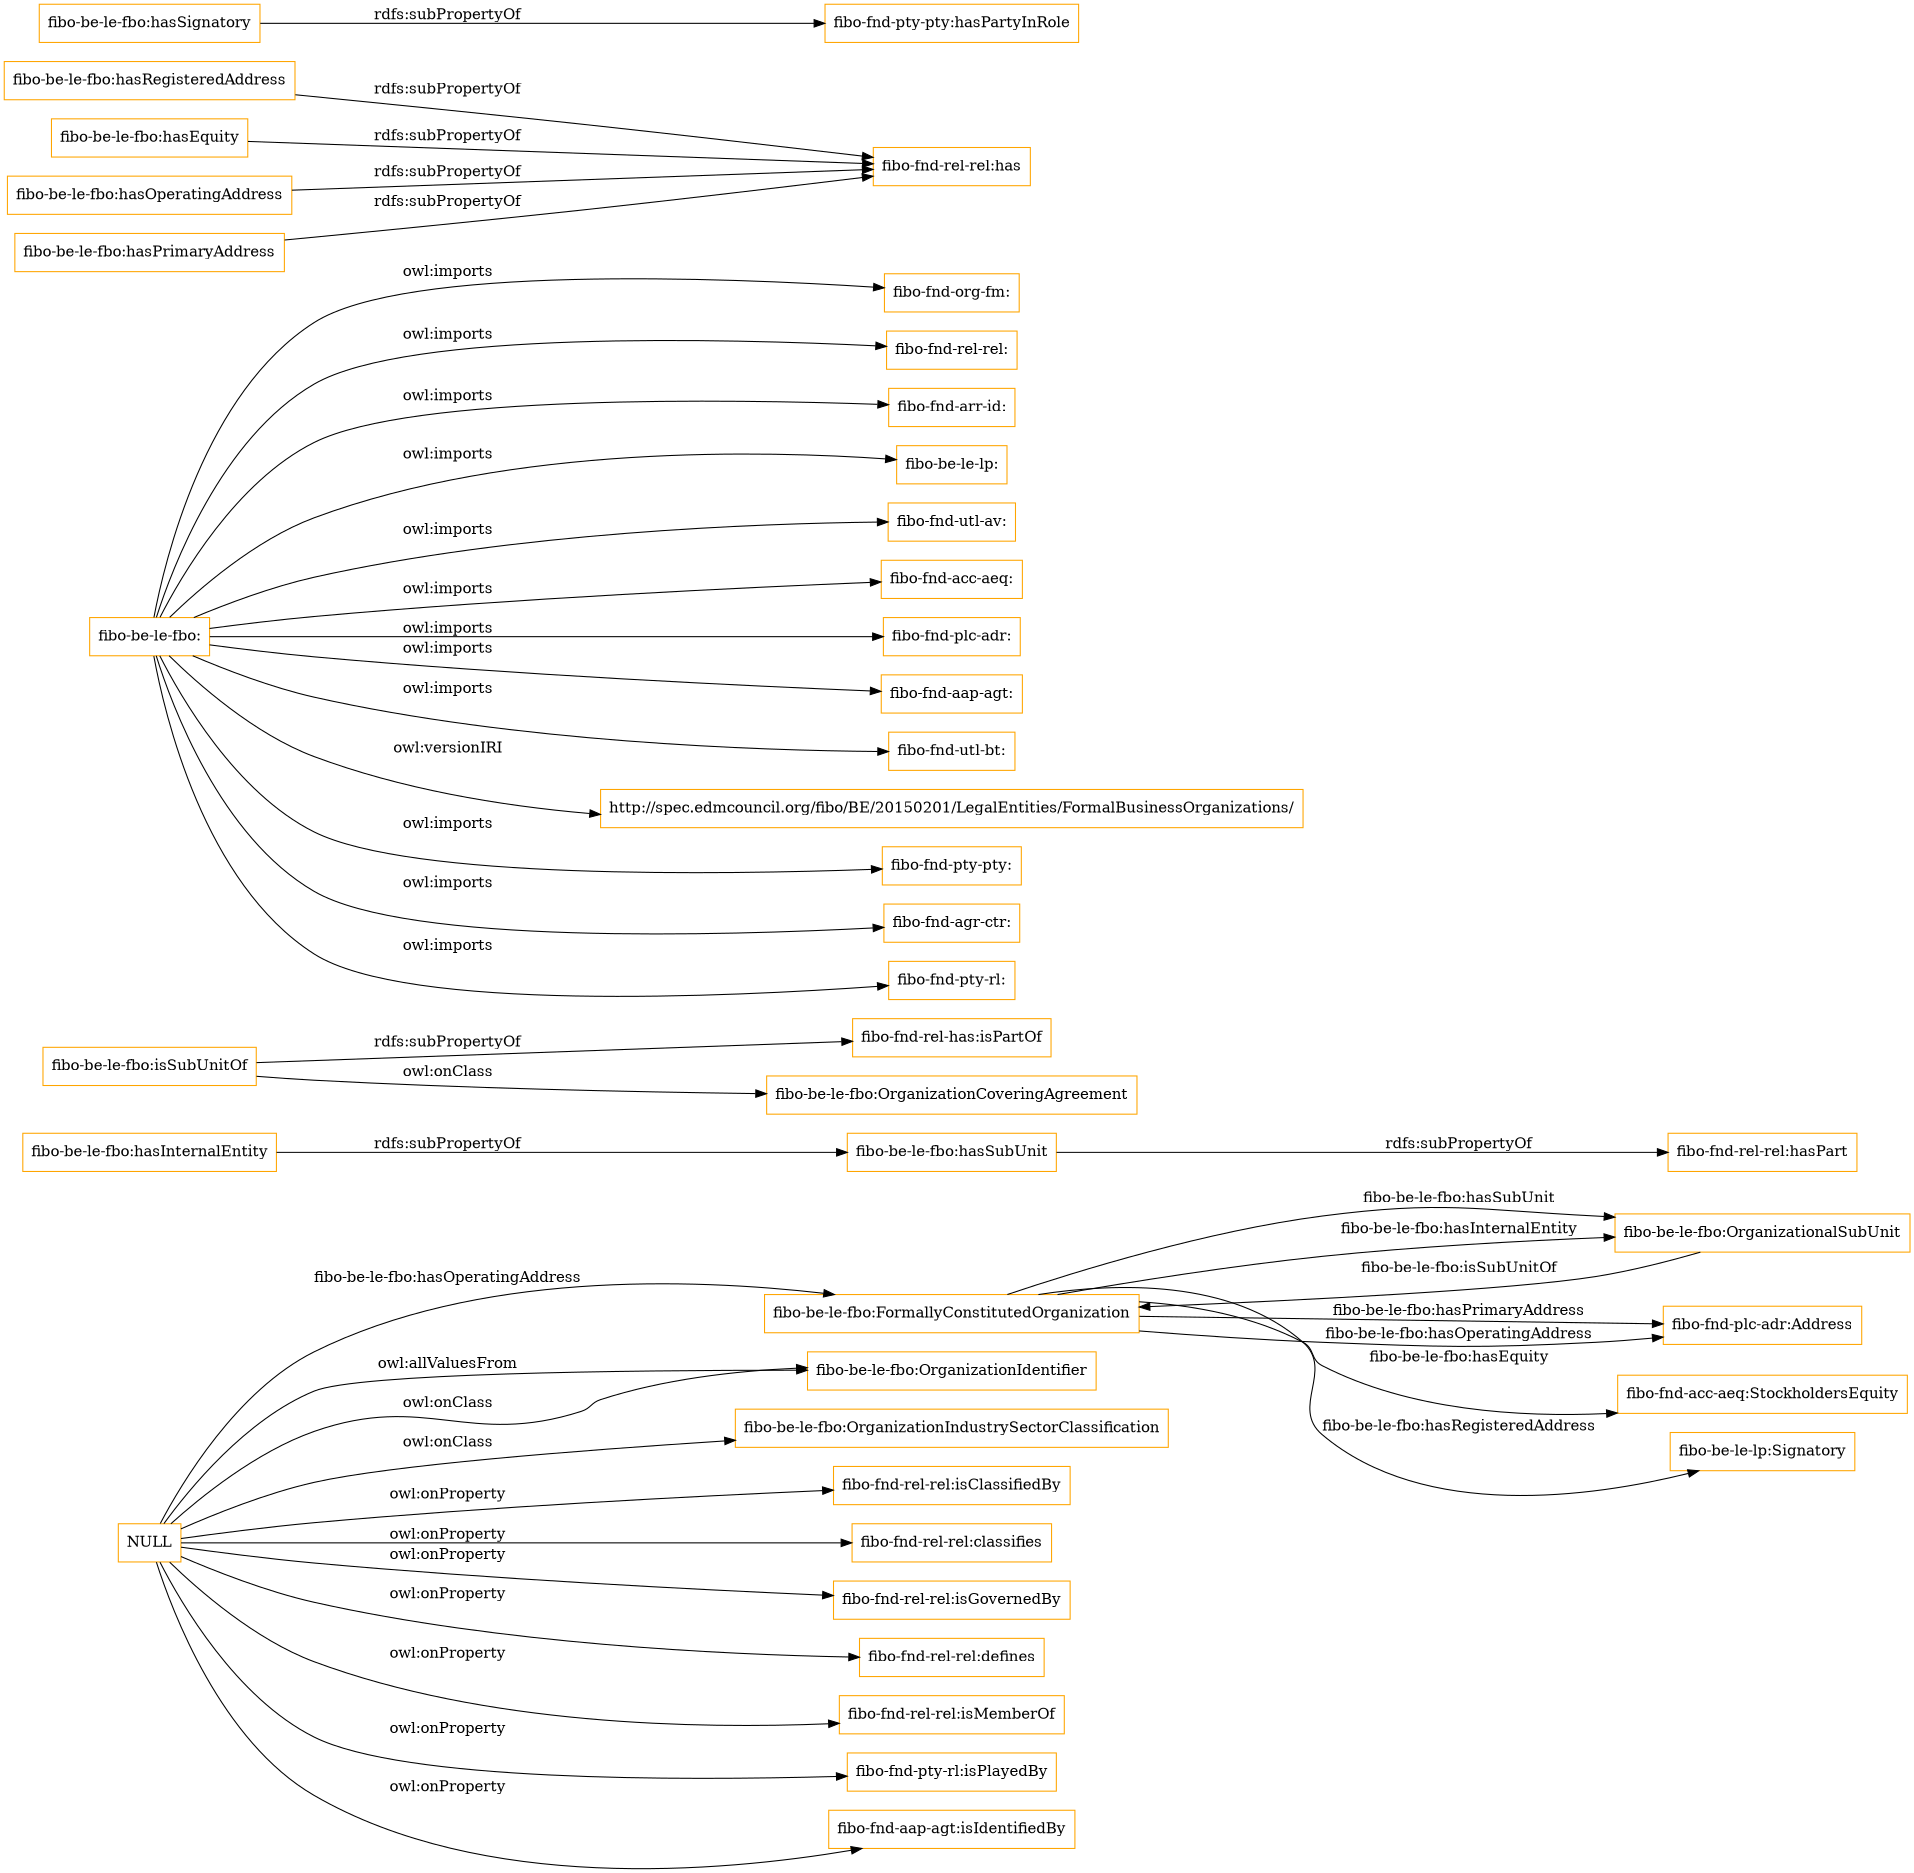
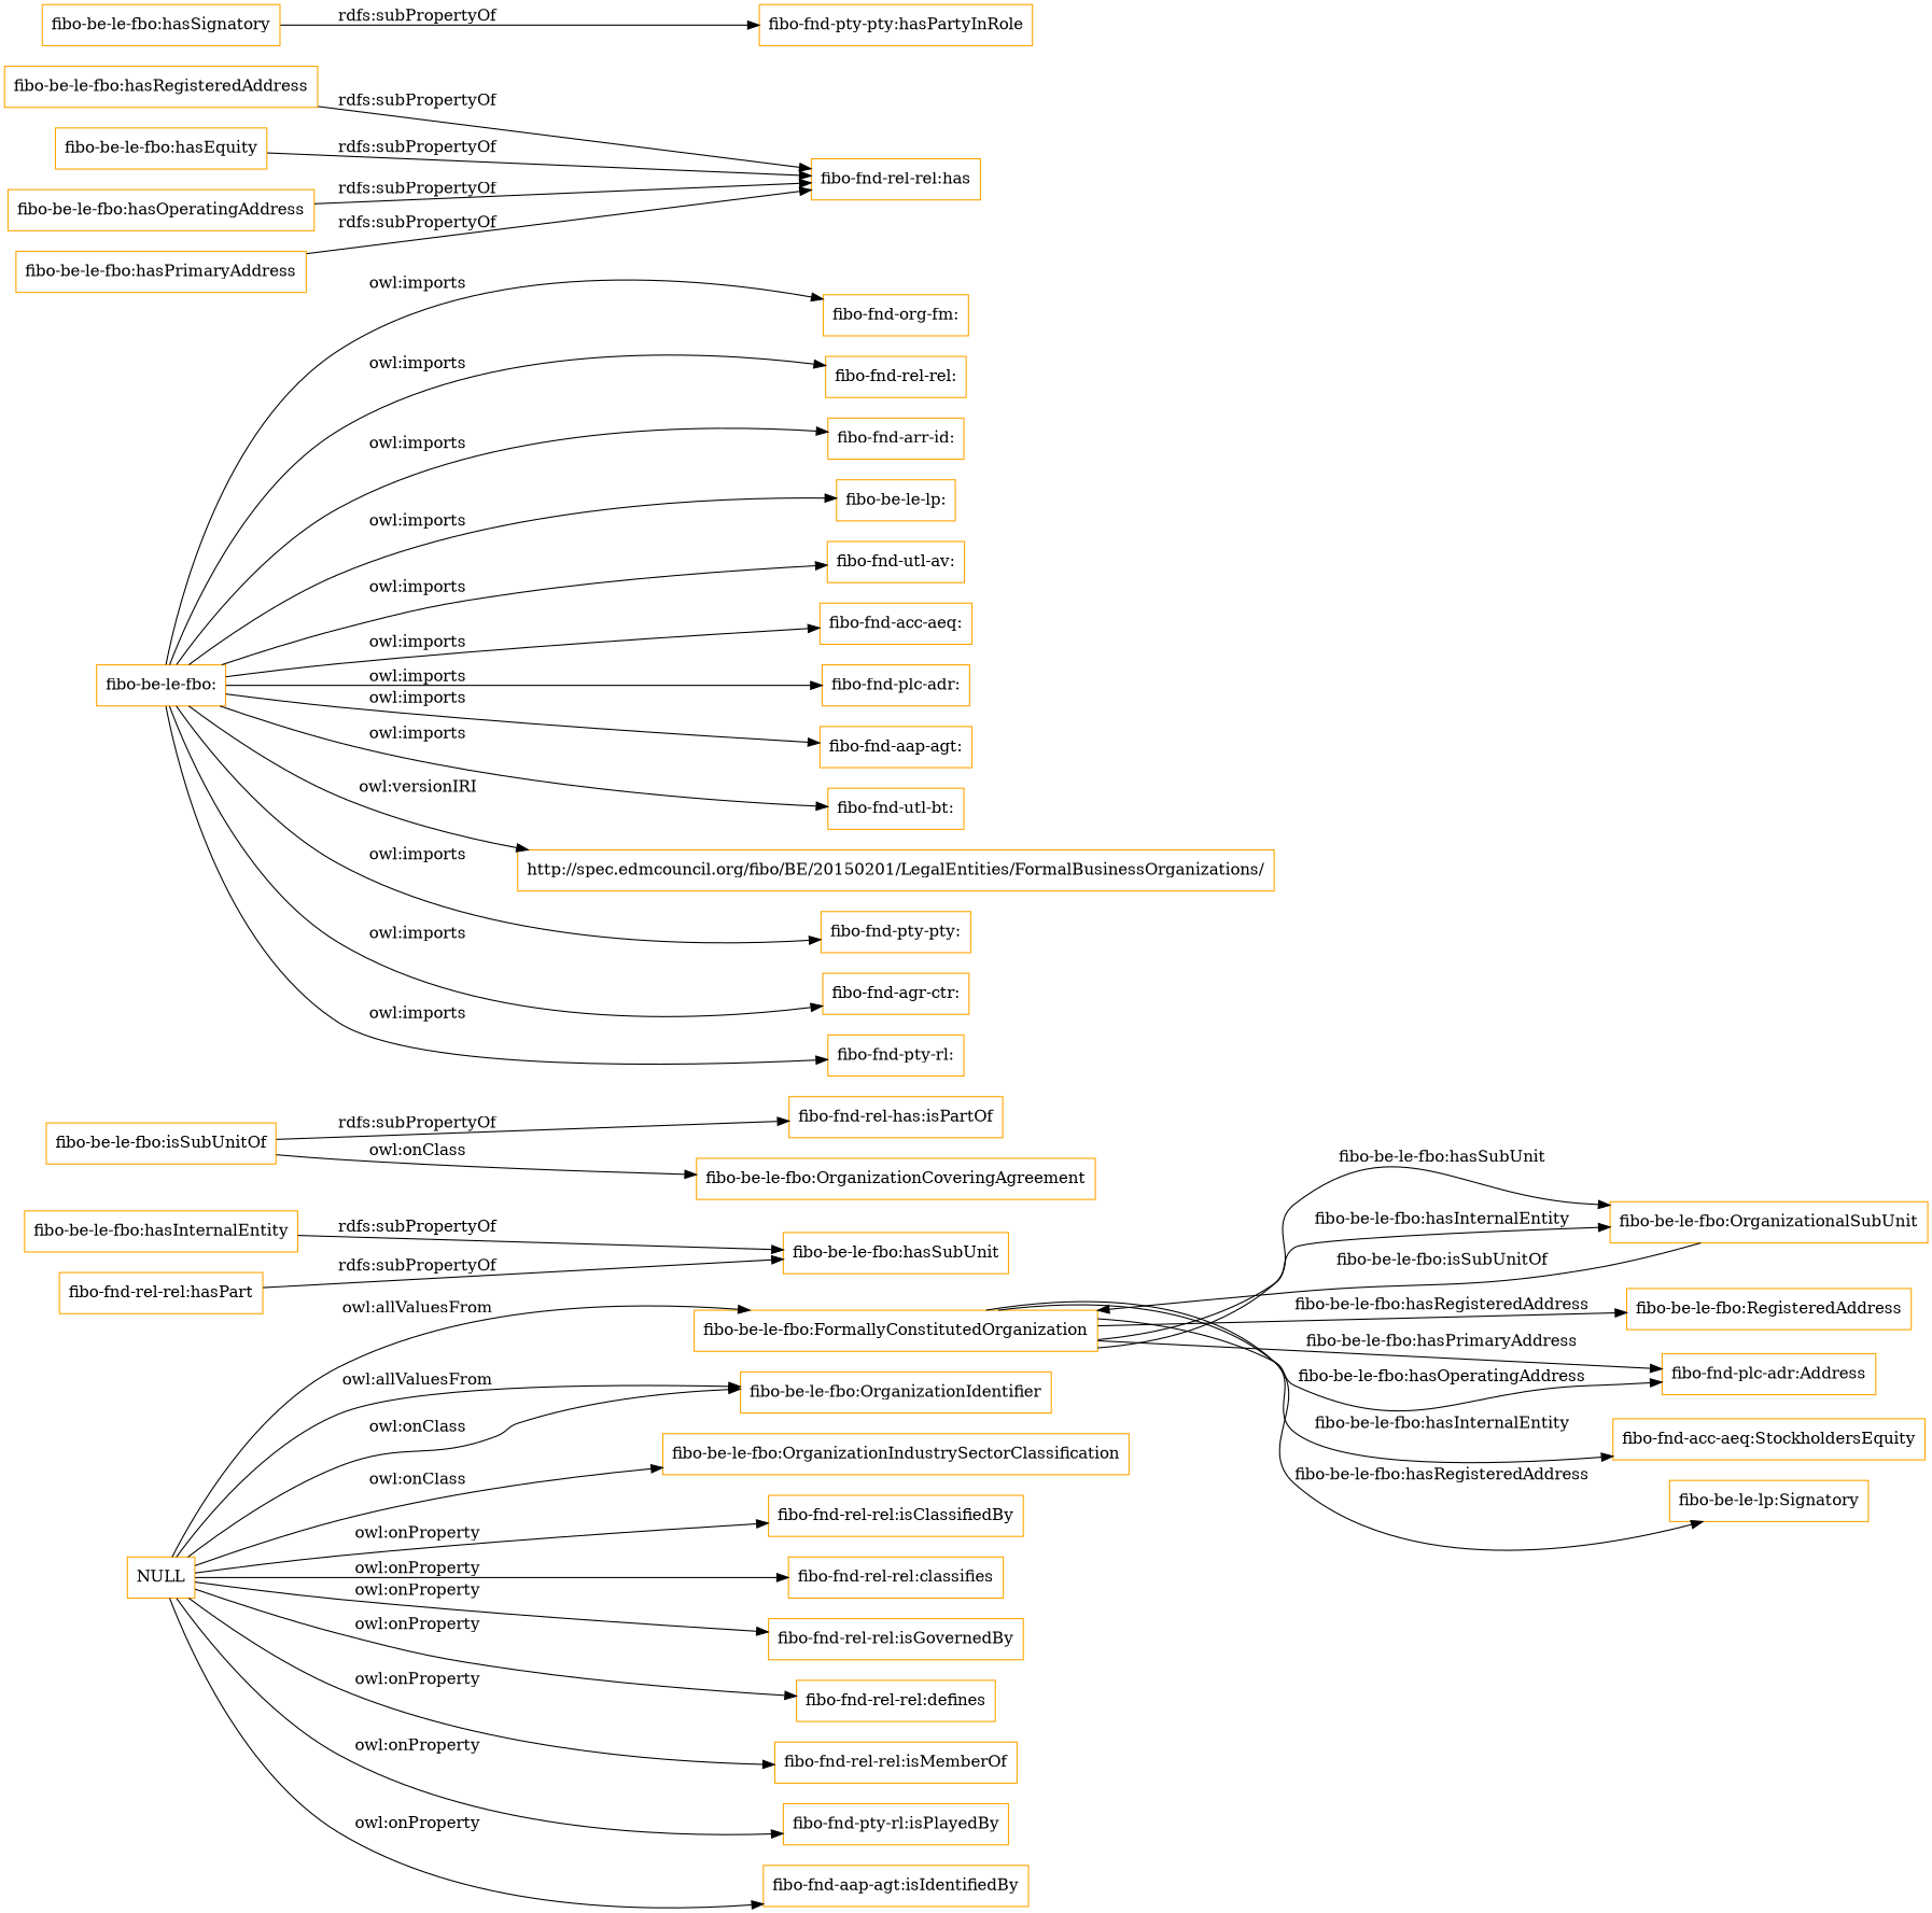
  digraph {
    rankdir=LR
    node [color=orange shape=rectangle]
    "fibo-be-le-fbo:FormallyConstitutedOrganization"
    "fibo-be-le-fbo:OrganizationalSubUnit"
+   "fibo-be-le-fbo:RegisteredAddress"
    "fibo-fnd-plc-adr:Address"
    "fibo-fnd-acc-aeq:StockholdersEquity"
    "fibo-be-le-lp:Signatory"
    "fibo-be-le-fbo:hasInternalEntity"
    "fibo-be-le-fbo:hasSubUnit"
    "fibo-fnd-rel-rel:hasPart"
    n10 [label="fibo-fnd-rel-has:isPartOf"]
    "fibo-be-le-fbo:isSubUnitOf"
    "fibo-be-le-fbo:OrganizationCoveringAgreement"
    "fibo-be-le-fbo:"
    "fibo-fnd-org-fm:"
    "fibo-fnd-rel-rel:"
    "fibo-fnd-arr-id:"
    "fibo-be-le-lp:"
    "fibo-fnd-utl-av:"
    "fibo-fnd-acc-aeq:"
    "fibo-fnd-plc-adr:"
    "fibo-fnd-aap-agt:"
    "fibo-fnd-utl-bt:"
    "http://spec.edmcouncil.org/fibo/BE/20150201/LegalEntities/FormalBusinessOrganizations/"
    "fibo-fnd-pty-pty:"
    "fibo-fnd-agr-ctr:"
    "fibo-fnd-pty-rl:"
    "fibo-be-le-fbo:hasRegisteredAddress"
    "fibo-fnd-rel-rel:has"
    "fibo-be-le-fbo:hasEquity"
    "fibo-be-le-fbo:hasOperatingAddress"
    "fibo-be-le-fbo:hasPrimaryAddress"
    "fibo-be-le-fbo:hasSignatory"
    "fibo-fnd-pty-pty:hasPartyInRole"
    NULL
    "fibo-be-le-fbo:OrganizationIdentifier"
    "fibo-be-le-fbo:OrganizationIndustrySectorClassification"
    "fibo-fnd-rel-rel:isClassifiedBy"
    "fibo-fnd-rel-rel:classifies"
    "fibo-fnd-rel-rel:isGovernedBy"
    "fibo-fnd-rel-rel:defines"
    "fibo-fnd-rel-rel:isMemberOf"
    "fibo-fnd-pty-rl:isPlayedBy"
    "fibo-fnd-aap-agt:isIdentifiedBy"
    "fibo-be-le-fbo:FormallyConstitutedOrganization" -> "fibo-be-le-fbo:OrganizationalSubUnit" [label="fibo-be-le-fbo:hasSubUnit"]
    "fibo-be-le-fbo:FormallyConstitutedOrganization" -> "fibo-be-le-fbo:OrganizationalSubUnit" [label="fibo-be-le-fbo:hasInternalEntity"]
+   "fibo-be-le-fbo:FormallyConstitutedOrganization" -> "fibo-be-le-fbo:RegisteredAddress" [label="fibo-be-le-fbo:hasRegisteredAddress"]
    "fibo-be-le-fbo:FormallyConstitutedOrganization" -> "fibo-fnd-plc-adr:Address" [label="fibo-be-le-fbo:hasPrimaryAddress"]
    "fibo-be-le-fbo:FormallyConstitutedOrganization" -> "fibo-fnd-plc-adr:Address" [label="fibo-be-le-fbo:hasOperatingAddress"]
-   "fibo-be-le-fbo:FormallyConstitutedOrganization" -> "fibo-fnd-acc-aeq:StockholdersEquity" [label="fibo-be-le-fbo:hasEquity"]
+   "fibo-be-le-fbo:FormallyConstitutedOrganization" -> "fibo-fnd-acc-aeq:StockholdersEquity" [label="fibo-be-le-fbo:hasInternalEntity"]
    "fibo-be-le-fbo:FormallyConstitutedOrganization" -> "fibo-be-le-lp:Signatory" [label="fibo-be-le-fbo:hasRegisteredAddress"]
    "fibo-be-le-fbo:OrganizationalSubUnit" -> "fibo-be-le-fbo:FormallyConstitutedOrganization" [label="fibo-be-le-fbo:isSubUnitOf"]
    "fibo-be-le-fbo:hasInternalEntity" -> "fibo-be-le-fbo:hasSubUnit" [label="rdfs:subPropertyOf"]
-   "fibo-be-le-fbo:hasSubUnit" -> "fibo-fnd-rel-rel:hasPart" [label="rdfs:subPropertyOf"]
+   "fibo-fnd-rel-rel:hasPart" -> "fibo-be-le-fbo:hasSubUnit" [label="rdfs:subPropertyOf"]
    "fibo-be-le-fbo:isSubUnitOf" -> n10 [label="rdfs:subPropertyOf"]
    "fibo-be-le-fbo:isSubUnitOf" -> "fibo-be-le-fbo:OrganizationCoveringAgreement" [label="owl:onClass"]
    "fibo-be-le-fbo:" -> "fibo-fnd-org-fm:" [label="owl:imports"]
    "fibo-be-le-fbo:" -> "fibo-fnd-rel-rel:" [label="owl:imports"]
    "fibo-be-le-fbo:" -> "fibo-fnd-arr-id:" [label="owl:imports"]
    "fibo-be-le-fbo:" -> "fibo-be-le-lp:" [label="owl:imports"]
    "fibo-be-le-fbo:" -> "fibo-fnd-utl-av:" [label="owl:imports"]
    "fibo-be-le-fbo:" -> "fibo-fnd-acc-aeq:" [label="owl:imports"]
    "fibo-be-le-fbo:" -> "fibo-fnd-plc-adr:" [label="owl:imports"]
    "fibo-be-le-fbo:" -> "fibo-fnd-aap-agt:" [label="owl:imports"]
    "fibo-be-le-fbo:" -> "fibo-fnd-utl-bt:" [label="owl:imports"]
    "fibo-be-le-fbo:" -> "http://spec.edmcouncil.org/fibo/BE/20150201/LegalEntities/FormalBusinessOrganizations/" [label="owl:versionIRI"]
    "fibo-be-le-fbo:" -> "fibo-fnd-pty-pty:" [label="owl:imports"]
    "fibo-be-le-fbo:" -> "fibo-fnd-agr-ctr:" [label="owl:imports"]
    "fibo-be-le-fbo:" -> "fibo-fnd-pty-rl:" [label="owl:imports"]
    "fibo-be-le-fbo:hasRegisteredAddress" -> "fibo-fnd-rel-rel:has" [label="rdfs:subPropertyOf"]
    "fibo-be-le-fbo:hasEquity" -> "fibo-fnd-rel-rel:has" [label="rdfs:subPropertyOf"]
    "fibo-be-le-fbo:hasOperatingAddress" -> "fibo-fnd-rel-rel:has" [label="rdfs:subPropertyOf"]
    "fibo-be-le-fbo:hasPrimaryAddress" -> "fibo-fnd-rel-rel:has" [label="rdfs:subPropertyOf"]
    "fibo-be-le-fbo:hasSignatory" -> "fibo-fnd-pty-pty:hasPartyInRole" [label="rdfs:subPropertyOf"]
-   NULL -> "fibo-be-le-fbo:FormallyConstitutedOrganization" [label="fibo-be-le-fbo:hasOperatingAddress"]
+   NULL -> "fibo-be-le-fbo:FormallyConstitutedOrganization" [label="owl:allValuesFrom"]
    NULL -> "fibo-be-le-fbo:OrganizationIdentifier" [label="owl:allValuesFrom"]
    NULL -> "fibo-be-le-fbo:OrganizationIdentifier" [label="owl:onClass"]
    NULL -> "fibo-be-le-fbo:OrganizationIndustrySectorClassification" [label="owl:onClass"]
    NULL -> "fibo-fnd-rel-rel:isClassifiedBy" [label="owl:onProperty"]
    NULL -> "fibo-fnd-rel-rel:classifies" [label="owl:onProperty"]
    NULL -> "fibo-fnd-rel-rel:isGovernedBy" [label="owl:onProperty"]
    NULL -> "fibo-fnd-rel-rel:defines" [label="owl:onProperty"]
    NULL -> "fibo-fnd-rel-rel:isMemberOf" [label="owl:onProperty"]
    NULL -> "fibo-fnd-pty-rl:isPlayedBy" [label="owl:onProperty"]
    NULL -> "fibo-fnd-aap-agt:isIdentifiedBy" [label="owl:onProperty"]
  }
